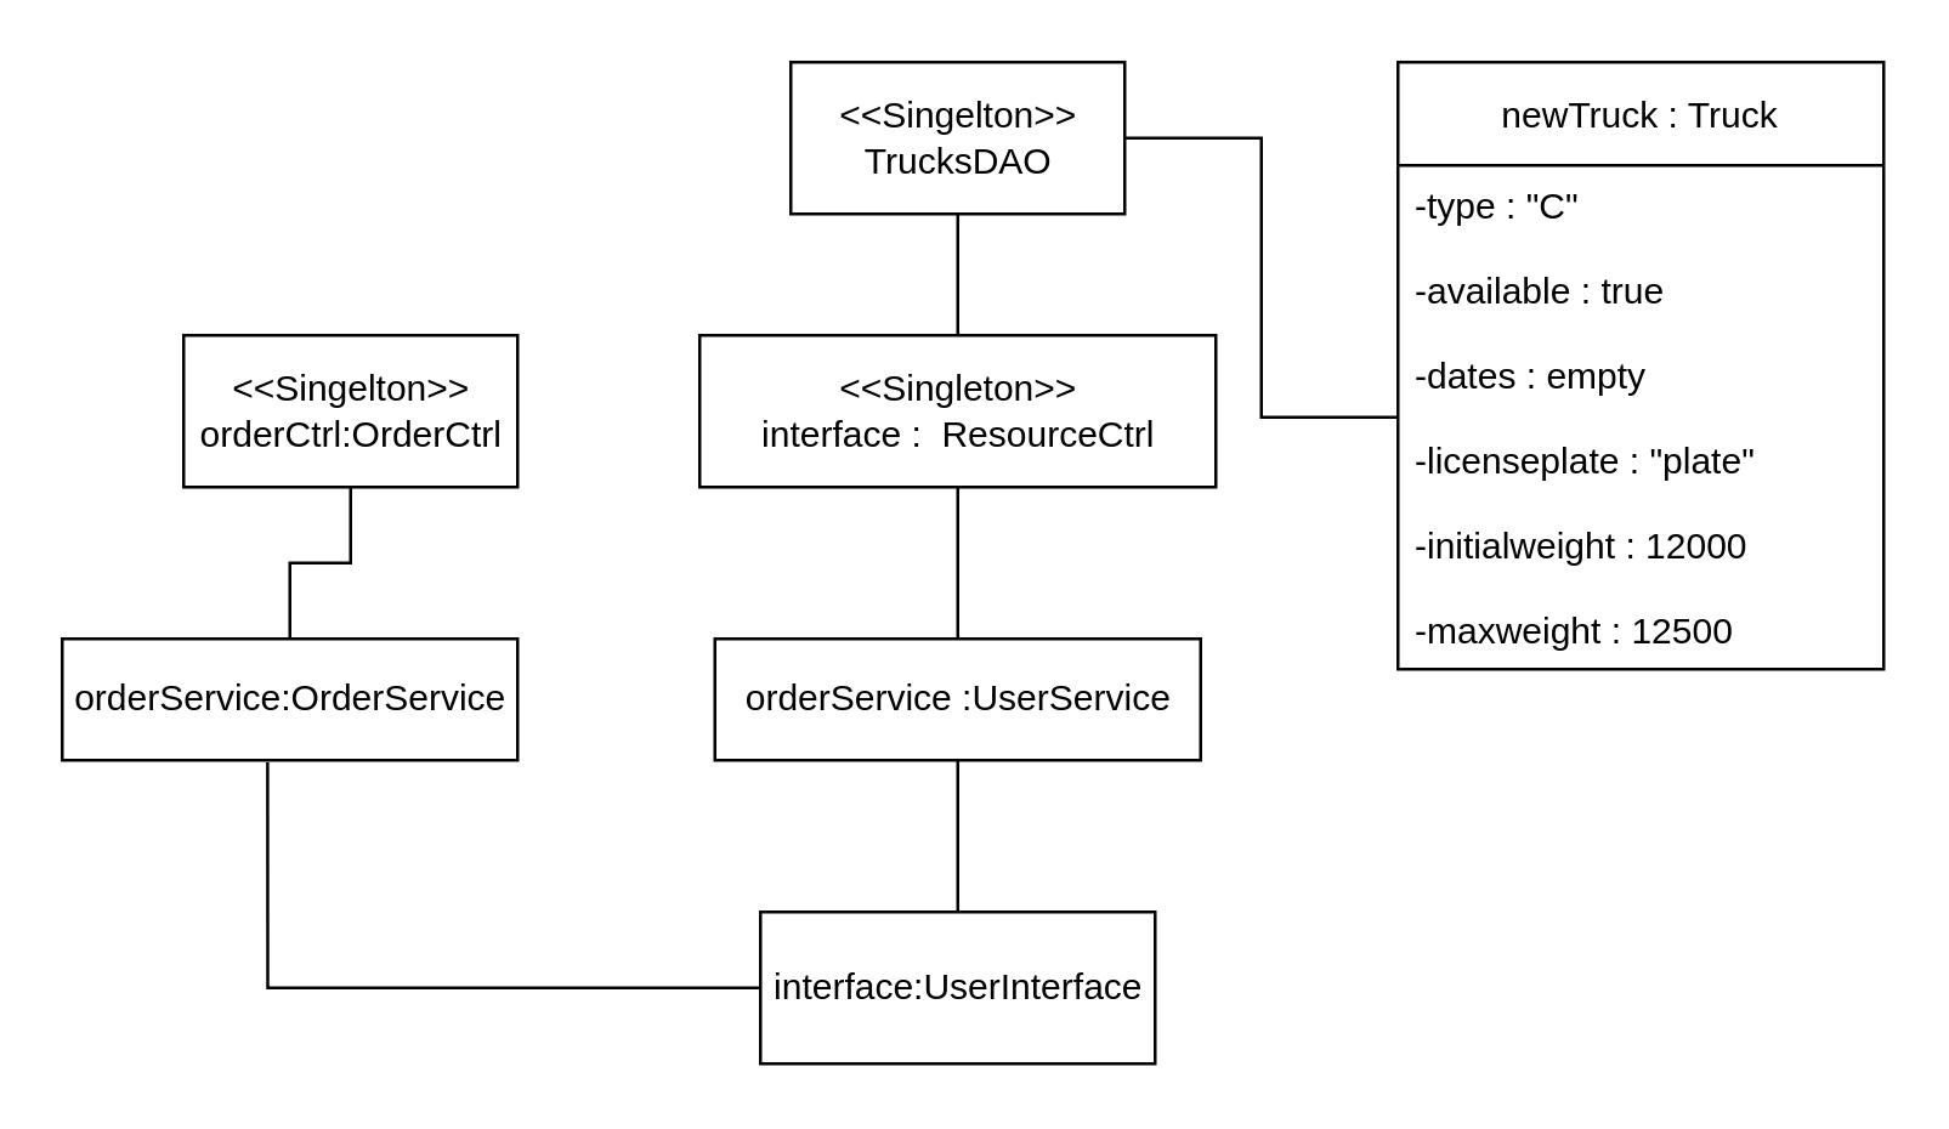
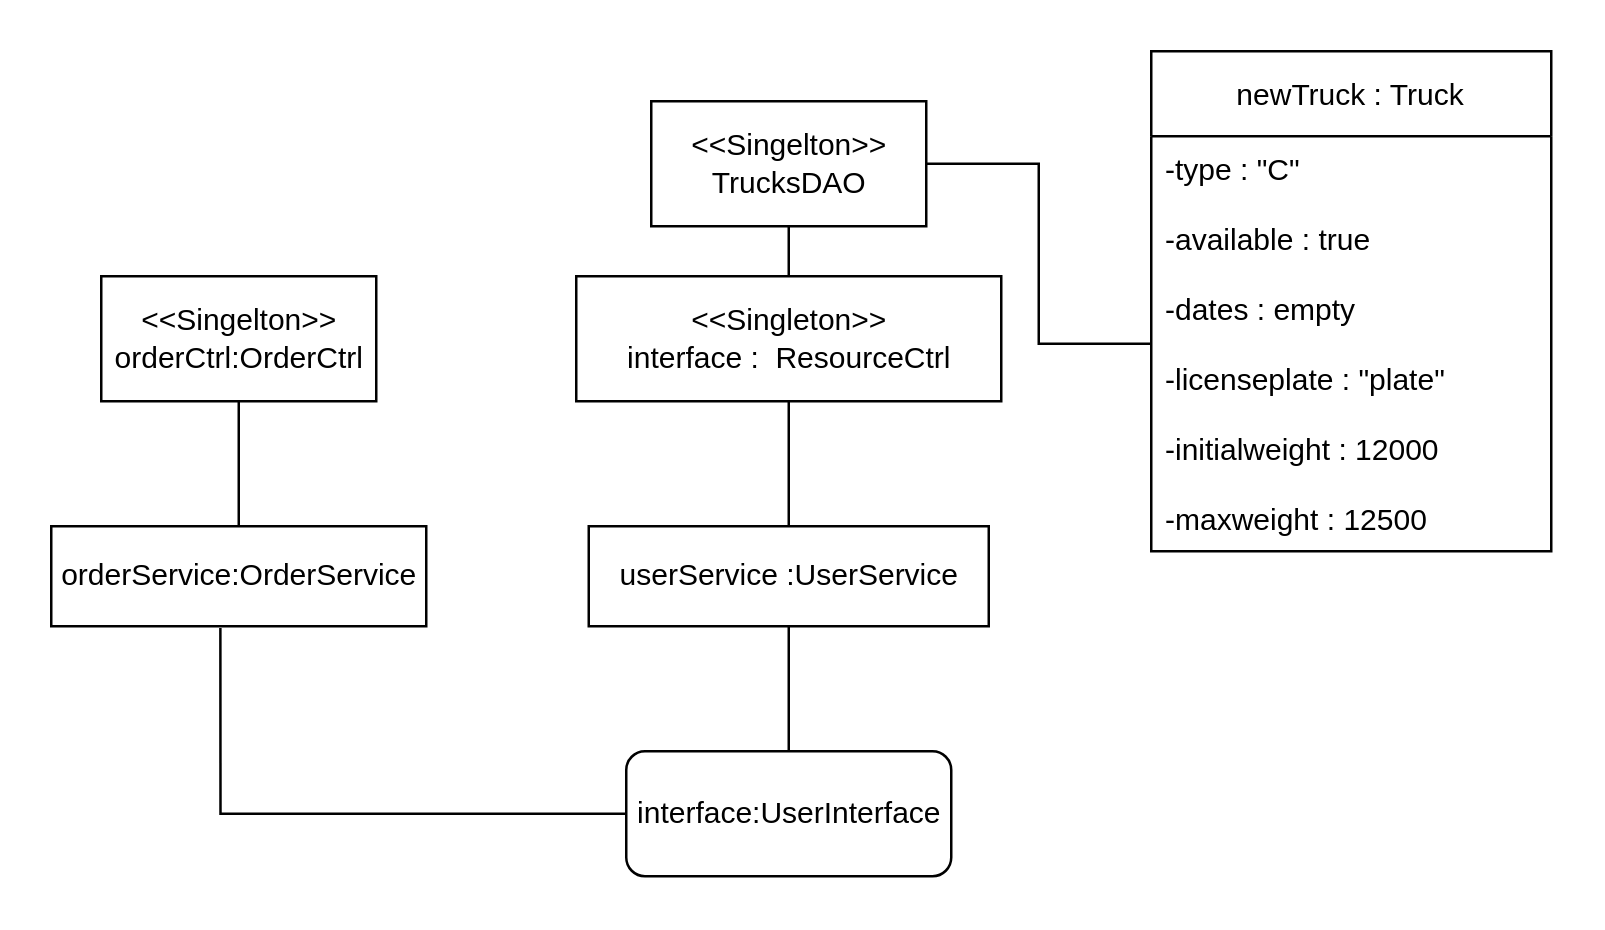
  <mxCell id="0" />
  <mxCell id="1" parent="0" />
  <mxCell id="2" style="edgeStyle=orthogonalEdgeStyle;rounded=0;orthogonalLoop=1;jettySize=auto;html=1;entryX=0.5;entryY=1;entryDx=0;entryDy=0;endArrow=none;endFill=0;" parent="1" source="3" target="5" edge="1"><mxGeometry relative="1" as="geometry" /></mxCell>
  <mxCell id="3" value="&amp;lt;&amp;lt;Singleton&amp;gt;&amp;gt;&lt;br&gt;interface :&amp;nbsp; ResourceCtrl" style="html=1;fillColor=#FFFFFF;" parent="1" vertex="1"><mxGeometry x="230" y="110" width="170" height="50" as="geometry" /></mxCell>
  <mxCell id="4" value="" style="edgeStyle=orthogonalEdgeStyle;rounded=0;orthogonalLoop=1;jettySize=auto;html=1;startArrow=none;startFill=0;endArrow=none;endFill=0;" parent="1" source="5" target="15" edge="1"><mxGeometry relative="1" as="geometry" /></mxCell>
- <mxCell id="5" value="&amp;lt;&amp;lt;Singelton&amp;gt;&amp;gt;&lt;br&gt;TrucksDAO" style="html=1;fillColor=#FFFFFF;" parent="1" vertex="1"><mxGeometry x="260" y="20" width="110" height="50" as="geometry" /></mxCell>
+ <mxCell id="5" value="&amp;lt;&amp;lt;Singelton&amp;gt;&amp;gt;&lt;br&gt;TrucksDAO" style="html=1;fillColor=#FFFFFF;" parent="1" vertex="1"><mxGeometry x="260" y="40" width="110" height="50" as="geometry" /></mxCell>
  <mxCell id="6" style="edgeStyle=orthogonalEdgeStyle;rounded=0;orthogonalLoop=1;jettySize=auto;html=1;endArrow=none;endFill=0;" parent="1" source="8" target="10" edge="1"><mxGeometry relative="1" as="geometry" /></mxCell>
  <mxCell id="7" style="edgeStyle=orthogonalEdgeStyle;rounded=0;orthogonalLoop=1;jettySize=auto;html=1;entryX=0.451;entryY=1.017;entryDx=0;entryDy=0;entryPerimeter=0;startArrow=none;startFill=0;endArrow=none;endFill=0;" parent="1" source="8" target="12" edge="1"><mxGeometry relative="1" as="geometry" /></mxCell>
- <mxCell id="8" value="interface:UserInterface" style="html=1;fillColor=#FFFFFF;" parent="1" vertex="1"><mxGeometry x="250" y="300" width="130" height="50" as="geometry" /></mxCell>
+ <mxCell id="8" value="interface:UserInterface" style="html=1;fillColor=#FFFFFF;rounded=1;" parent="1" vertex="1"><mxGeometry x="250" y="300" width="130" height="50" as="geometry" /></mxCell>
  <mxCell id="9" style="edgeStyle=orthogonalEdgeStyle;rounded=0;orthogonalLoop=1;jettySize=auto;html=1;endArrow=none;endFill=0;" parent="1" source="10" target="3" edge="1"><mxGeometry relative="1" as="geometry" /></mxCell>
- <mxCell id="10" value="orderService :UserService" style="html=1;fillColor=#FFFFFF;" parent="1" vertex="1"><mxGeometry x="235" y="210" width="160" height="40" as="geometry" /></mxCell>
+ <mxCell id="10" value="userService :UserService" style="html=1;fillColor=#FFFFFF;" parent="1" vertex="1"><mxGeometry x="235" y="210" width="160" height="40" as="geometry" /></mxCell>
  <mxCell id="11" style="edgeStyle=orthogonalEdgeStyle;rounded=0;orthogonalLoop=1;jettySize=auto;html=1;entryX=0.5;entryY=1;entryDx=0;entryDy=0;startArrow=none;startFill=0;endArrow=none;endFill=0;" parent="1" source="12" target="13" edge="1"><mxGeometry relative="1" as="geometry" /></mxCell>
  <mxCell id="12" value="orderService:OrderService" style="html=1;fillColor=#FFFFFF;" parent="1" vertex="1"><mxGeometry x="20" y="210" width="150" height="40" as="geometry" /></mxCell>
- <mxCell id="13" value="&amp;lt;&amp;lt;Singelton&amp;gt;&amp;gt;&lt;br&gt;orderCtrl:OrderCtrl" style="html=1;fillColor=#FFFFFF;" parent="1" vertex="1"><mxGeometry x="60" y="110" width="110" height="50" as="geometry" /></mxCell>
+ <mxCell id="13" value="&amp;lt;&amp;lt;Singelton&amp;gt;&amp;gt;&lt;br&gt;orderCtrl:OrderCtrl" style="html=1;fillColor=#FFFFFF;" parent="1" vertex="1"><mxGeometry x="40" y="110" width="110" height="50" as="geometry" /></mxCell>
  <mxCell id="14" value="newTruck : Truck" style="swimlane;fontStyle=0;childLayout=stackLayout;horizontal=1;startSize=34;fillColor=none;horizontalStack=0;resizeParent=1;resizeParentMax=0;resizeLast=0;collapsible=1;marginBottom=0;" parent="1" vertex="1"><mxGeometry x="460" y="20" width="160" height="200" as="geometry" /></mxCell>
  <mxCell id="15" value="-type : &quot;C&quot;&#10;&#10;-available : true&#10;&#10;-dates : empty&#10;&#10;-licenseplate : &quot;plate&quot;&#10;&#10;-initialweight : 12000&#10;&#10;-maxweight : 12500" style="text;strokeColor=none;fillColor=none;align=left;verticalAlign=top;spacingLeft=4;spacingRight=4;overflow=hidden;rotatable=0;points=[[0,0.5],[1,0.5]];portConstraint=eastwest;" parent="14" vertex="1"><mxGeometry y="34" width="160" height="166" as="geometry" /></mxCell>
